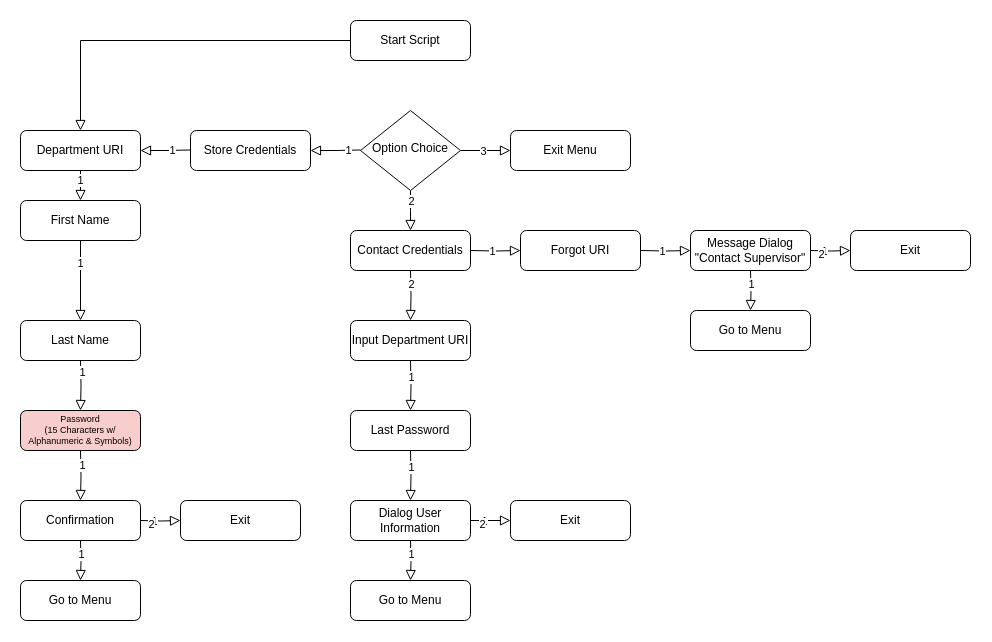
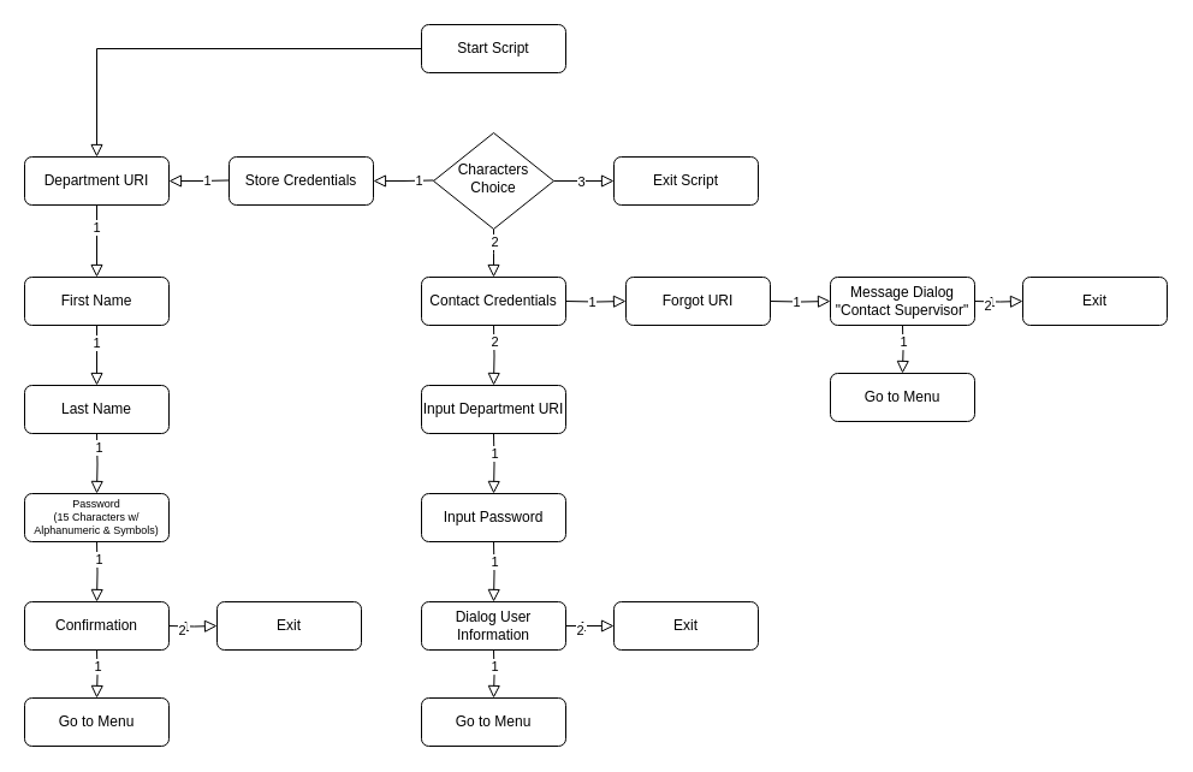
  <mxCell id="0" />
  <mxCell id="1" parent="0" />
  <mxCell id="2" value="" style="rounded=0;html=1;jettySize=auto;orthogonalLoop=1;fontSize=11;endArrow=block;endFill=0;endSize=8;strokeWidth=1;shadow=0;labelBackgroundColor=none;edgeStyle=orthogonalEdgeStyle;" parent="1" source="3" target="16" edge="1"><mxGeometry relative="1" as="geometry" /></mxCell>
  <mxCell id="3" value="Start Script" style="rounded=1;whiteSpace=wrap;html=1;fontSize=12;glass=0;strokeWidth=1;shadow=0;" parent="1" vertex="1"><mxGeometry x="350" y="20" width="120" height="40" as="geometry" /></mxCell>
  <mxCell id="4" value="" style="rounded=0;html=1;jettySize=auto;orthogonalLoop=1;fontSize=11;endArrow=block;endFill=0;endSize=8;strokeWidth=1;shadow=0;labelBackgroundColor=none;edgeStyle=orthogonalEdgeStyle;" parent="1" source="8" edge="1"><mxGeometry x="-1" relative="1" as="geometry"><mxPoint as="offset" /><mxPoint x="410" y="230" as="targetPoint" /></mxGeometry></mxCell>
  <mxCell id="5" value="2" style="edgeLabel;html=1;align=center;verticalAlign=middle;resizable=0;points=[];" vertex="1" connectable="0" parent="4"><mxGeometry x="-0.487" relative="1" as="geometry"><mxPoint as="offset" /></mxGeometry></mxCell>
  <mxCell id="6" value="" style="edgeStyle=orthogonalEdgeStyle;rounded=0;html=1;jettySize=auto;orthogonalLoop=1;fontSize=11;endArrow=block;endFill=0;endSize=8;strokeWidth=1;shadow=0;labelBackgroundColor=none;" parent="1" source="8" target="9" edge="1"><mxGeometry x="-0.2" relative="1" as="geometry"><mxPoint as="offset" /></mxGeometry></mxCell>
  <mxCell id="7" value="3" style="edgeLabel;html=1;align=center;verticalAlign=middle;resizable=0;points=[];" vertex="1" connectable="0" parent="6"><mxGeometry x="-0.12" relative="1" as="geometry"><mxPoint as="offset" /></mxGeometry></mxCell>
- <mxCell id="8" value="Option Choice" style="rhombus;whiteSpace=wrap;html=1;shadow=0;fontFamily=Helvetica;fontSize=12;align=center;strokeWidth=1;spacing=6;spacingTop=-4;" parent="1" vertex="1"><mxGeometry x="360" y="110" width="100" height="80" as="geometry" /></mxCell>
- <mxCell id="9" value="Exit Menu" style="rounded=1;whiteSpace=wrap;html=1;fontSize=12;glass=0;strokeWidth=1;shadow=0;" parent="1" vertex="1"><mxGeometry x="510" y="130" width="120" height="40" as="geometry" /></mxCell>
+ <mxCell id="8" value="Characters Choice" style="rhombus;whiteSpace=wrap;html=1;shadow=0;fontFamily=Helvetica;fontSize=12;align=center;strokeWidth=1;spacing=6;spacingTop=-4;" parent="1" vertex="1"><mxGeometry x="360" y="110" width="100" height="80" as="geometry" /></mxCell>
+ <mxCell id="9" value="Exit Script" style="rounded=1;whiteSpace=wrap;html=1;fontSize=12;glass=0;strokeWidth=1;shadow=0;" parent="1" vertex="1"><mxGeometry x="510" y="130" width="120" height="40" as="geometry" /></mxCell>
  <mxCell id="10" value="" style="rounded=0;html=1;jettySize=auto;orthogonalLoop=1;fontSize=11;endArrow=block;endFill=0;endSize=8;strokeWidth=1;shadow=0;labelBackgroundColor=none;edgeStyle=orthogonalEdgeStyle;exitX=0;exitY=0.5;exitDx=0;exitDy=0;" edge="1" parent="1"><mxGeometry x="-1" relative="1" as="geometry"><mxPoint as="offset" /><mxPoint x="360" y="149.48" as="sourcePoint" /><mxPoint x="310" y="150" as="targetPoint" /></mxGeometry></mxCell>
  <mxCell id="11" value="1" style="edgeLabel;html=1;align=center;verticalAlign=middle;resizable=0;points=[];" vertex="1" connectable="0" parent="10"><mxGeometry x="-0.487" relative="1" as="geometry"><mxPoint as="offset" /></mxGeometry></mxCell>
  <mxCell id="12" value="Store Credentials" style="rounded=1;whiteSpace=wrap;html=1;fontSize=12;glass=0;strokeWidth=1;shadow=0;" vertex="1" parent="1"><mxGeometry y="130" width="120" height="40" as="geometry" x="190" /></mxCell>
  <mxCell id="13" value="Contact Credentials" style="rounded=1;whiteSpace=wrap;html=1;fontSize=12;glass=0;strokeWidth=1;shadow=0;" vertex="1" parent="1"><mxGeometry x="350" y="230" width="120" height="40" as="geometry" /></mxCell>
  <mxCell id="14" value="" style="rounded=0;html=1;jettySize=auto;orthogonalLoop=1;fontSize=11;endArrow=block;endFill=0;endSize=8;strokeWidth=1;shadow=0;labelBackgroundColor=none;edgeStyle=orthogonalEdgeStyle;exitX=0;exitY=0.5;exitDx=0;exitDy=0;" edge="1" parent="1"><mxGeometry x="-1" relative="1" as="geometry"><mxPoint as="offset" /><mxPoint y="149.48" as="sourcePoint" x="190" /><mxPoint x="140" y="150" as="targetPoint" /></mxGeometry></mxCell>
  <mxCell id="15" value="1" style="edgeLabel;html=1;align=center;verticalAlign=middle;resizable=0;points=[];" vertex="1" connectable="0" parent="14"><mxGeometry x="-0.265" relative="1" as="geometry"><mxPoint as="offset" /></mxGeometry></mxCell>
  <mxCell id="16" value="Department URI" style="rounded=1;whiteSpace=wrap;html=1;fontSize=12;glass=0;strokeWidth=1;shadow=0;" vertex="1" parent="1"><mxGeometry x="20" y="130" width="120" height="40" as="geometry" /></mxCell>
- <mxCell id="17" value="First Name" style="rounded=1;whiteSpace=wrap;html=1;fontSize=12;glass=0;strokeWidth=1;shadow=0;" vertex="1" parent="1"><mxGeometry x="20" y="200" width="120" height="40" as="geometry" /></mxCell>
+ <mxCell id="17" value="First Name" style="rounded=1;whiteSpace=wrap;html=1;fontSize=12;glass=0;strokeWidth=1;shadow=0;" vertex="1" parent="1"><mxGeometry x="20" y="230" width="120" height="40" as="geometry" /></mxCell>
  <mxCell id="18" value="" style="rounded=0;html=1;jettySize=auto;orthogonalLoop=1;fontSize=11;endArrow=block;endFill=0;endSize=8;strokeWidth=1;shadow=0;labelBackgroundColor=none;edgeStyle=orthogonalEdgeStyle;exitX=0.5;exitY=1;exitDx=0;exitDy=0;entryX=0.5;entryY=0;entryDx=0;entryDy=0;" edge="1" parent="1" source="16" target="17"><mxGeometry x="-1" relative="1" as="geometry"><mxPoint as="offset" /><mxPoint x="105" y="190" as="sourcePoint" /><mxPoint x="55" y="190.52" as="targetPoint" /></mxGeometry></mxCell>
  <mxCell id="19" value="1" style="edgeLabel;html=1;align=center;verticalAlign=middle;resizable=0;points=[];" vertex="1" connectable="0" parent="18"><mxGeometry x="-0.4" y="-1" relative="1" as="geometry"><mxPoint as="offset" /></mxGeometry></mxCell>
  <mxCell id="20" value="Last Name" style="rounded=1;whiteSpace=wrap;html=1;fontSize=12;glass=0;strokeWidth=1;shadow=0;" vertex="1" parent="1"><mxGeometry x="20" y="320" width="120" height="40" as="geometry" /></mxCell>
  <mxCell id="21" value="" style="rounded=0;html=1;jettySize=auto;orthogonalLoop=1;fontSize=11;endArrow=block;endFill=0;endSize=8;strokeWidth=1;shadow=0;labelBackgroundColor=none;edgeStyle=orthogonalEdgeStyle;exitX=0.5;exitY=1;exitDx=0;exitDy=0;entryX=0.5;entryY=0;entryDx=0;entryDy=0;" edge="1" parent="1" target="20" source="17"><mxGeometry x="-1" relative="1" as="geometry"><mxPoint as="offset" /><mxPoint x="80" y="270" as="sourcePoint" /><mxPoint x="55" y="290.52" as="targetPoint" /></mxGeometry></mxCell>
  <mxCell id="22" value="1" style="edgeLabel;html=1;align=center;verticalAlign=middle;resizable=0;points=[];" vertex="1" connectable="0" parent="21"><mxGeometry x="-0.457" y="-1" relative="1" as="geometry"><mxPoint as="offset" /></mxGeometry></mxCell>
- <mxCell id="23" value="&lt;p style=&quot;line-height: 120%; font-size: 9px;&quot;&gt;Password&lt;br&gt;(15 Characters w/ Alphanumeric &amp;amp; Symbols)&lt;/p&gt;" style="rounded=1;whiteSpace=wrap;html=1;fontSize=12;glass=0;strokeWidth=1;shadow=0;fillColor=#f8cecc;" vertex="1" parent="1"><mxGeometry x="20" y="410" width="120" height="40" as="geometry" /></mxCell>
+ <mxCell id="23" value="&lt;p style=&quot;line-height: 120%; font-size: 9px;&quot;&gt;Password&lt;br&gt;(15 Characters w/ Alphanumeric &amp;amp; Symbols)&lt;/p&gt;" style="rounded=1;whiteSpace=wrap;html=1;fontSize=12;glass=0;strokeWidth=1;shadow=0;" vertex="1" parent="1"><mxGeometry x="20" y="410" width="120" height="40" as="geometry" /></mxCell>
  <mxCell id="24" value="" style="rounded=0;html=1;jettySize=auto;orthogonalLoop=1;fontSize=11;endArrow=block;endFill=0;endSize=8;strokeWidth=1;shadow=0;labelBackgroundColor=none;edgeStyle=orthogonalEdgeStyle;exitX=0.5;exitY=1;exitDx=0;exitDy=0;entryX=0.5;entryY=0;entryDx=0;entryDy=0;" edge="1" parent="1" target="23"><mxGeometry x="-1" relative="1" as="geometry"><mxPoint as="offset" /><mxPoint x="80" y="360" as="sourcePoint" /><mxPoint x="55" y="380.52" as="targetPoint" /></mxGeometry></mxCell>
  <mxCell id="25" value="1" style="edgeLabel;html=1;align=center;verticalAlign=middle;resizable=0;points=[];" vertex="1" connectable="0" parent="24"><mxGeometry x="-0.519" y="1" relative="1" as="geometry"><mxPoint as="offset" /></mxGeometry></mxCell>
  <mxCell id="26" value="Confirmation" style="rounded=1;whiteSpace=wrap;html=1;fontSize=12;glass=0;strokeWidth=1;shadow=0;" vertex="1" parent="1"><mxGeometry x="20" y="500" width="120" height="40" as="geometry" /></mxCell>
  <mxCell id="27" value="" style="rounded=0;html=1;jettySize=auto;orthogonalLoop=1;fontSize=11;endArrow=block;endFill=0;endSize=8;strokeWidth=1;shadow=0;labelBackgroundColor=none;edgeStyle=orthogonalEdgeStyle;exitX=0.5;exitY=1;exitDx=0;exitDy=0;entryX=0.5;entryY=0;entryDx=0;entryDy=0;" edge="1" parent="1" target="26"><mxGeometry x="-1" relative="1" as="geometry"><mxPoint as="offset" /><mxPoint x="80" y="450" as="sourcePoint" /><mxPoint x="55" y="470.52" as="targetPoint" /></mxGeometry></mxCell>
  <mxCell id="28" value="1" style="edgeLabel;html=1;align=center;verticalAlign=middle;resizable=0;points=[];" vertex="1" connectable="0" parent="27"><mxGeometry x="-0.406" y="1" relative="1" as="geometry"><mxPoint as="offset" /></mxGeometry></mxCell>
  <mxCell id="29" value="Input Department URI" style="rounded=1;whiteSpace=wrap;html=1;fontSize=12;glass=0;strokeWidth=1;shadow=0;" vertex="1" parent="1"><mxGeometry x="350" y="320" width="120" height="40" as="geometry" /></mxCell>
  <mxCell id="30" value="" style="rounded=0;html=1;jettySize=auto;orthogonalLoop=1;fontSize=11;endArrow=block;endFill=0;endSize=8;strokeWidth=1;shadow=0;labelBackgroundColor=none;edgeStyle=orthogonalEdgeStyle;exitX=0.5;exitY=1;exitDx=0;exitDy=0;entryX=0.5;entryY=0;entryDx=0;entryDy=0;" edge="1" parent="1" target="29"><mxGeometry x="-1" relative="1" as="geometry"><mxPoint as="offset" /><mxPoint x="410" y="270" as="sourcePoint" /><mxPoint x="385" y="290.52" as="targetPoint" /></mxGeometry></mxCell>
  <mxCell id="31" value="2" style="edgeLabel;html=1;align=center;verticalAlign=middle;resizable=0;points=[];" vertex="1" connectable="0" parent="30"><mxGeometry x="-0.442" y="2" relative="1" as="geometry"><mxPoint x="-2" as="offset" /></mxGeometry></mxCell>
- <mxCell id="32" value="Last Password" style="rounded=1;whiteSpace=wrap;html=1;fontSize=12;glass=0;strokeWidth=1;shadow=0;" vertex="1" parent="1"><mxGeometry x="350" y="410" width="120" height="40" as="geometry" /></mxCell>
+ <mxCell id="32" value="Input Password" style="rounded=1;whiteSpace=wrap;html=1;fontSize=12;glass=0;strokeWidth=1;shadow=0;" vertex="1" parent="1"><mxGeometry x="350" y="410" width="120" height="40" as="geometry" /></mxCell>
  <mxCell id="33" value="" style="rounded=0;html=1;jettySize=auto;orthogonalLoop=1;fontSize=11;endArrow=block;endFill=0;endSize=8;strokeWidth=1;shadow=0;labelBackgroundColor=none;edgeStyle=orthogonalEdgeStyle;exitX=0.5;exitY=1;exitDx=0;exitDy=0;entryX=0.5;entryY=0;entryDx=0;entryDy=0;" edge="1" parent="1" target="32"><mxGeometry x="-1" relative="1" as="geometry"><mxPoint as="offset" /><mxPoint x="410" y="360" as="sourcePoint" /><mxPoint x="385" y="380.52" as="targetPoint" /></mxGeometry></mxCell>
  <mxCell id="34" value="1" style="edgeLabel;html=1;align=center;verticalAlign=middle;resizable=0;points=[];" vertex="1" connectable="0" parent="33"><mxGeometry x="-0.331" relative="1" as="geometry"><mxPoint as="offset" /></mxGeometry></mxCell>
  <mxCell id="35" value="" style="edgeStyle=orthogonalEdgeStyle;rounded=0;html=1;jettySize=auto;orthogonalLoop=1;fontSize=11;endArrow=block;endFill=0;endSize=8;strokeWidth=1;shadow=0;labelBackgroundColor=none;" edge="1" parent="1" target="37"><mxGeometry x="-0.2" relative="1" as="geometry"><mxPoint as="offset" /><mxPoint x="470" y="250" as="sourcePoint" /></mxGeometry></mxCell>
  <mxCell id="36" value="1" style="edgeLabel;html=1;align=center;verticalAlign=middle;resizable=0;points=[];" vertex="1" connectable="0" parent="35"><mxGeometry x="-0.12" relative="1" as="geometry"><mxPoint as="offset" /></mxGeometry></mxCell>
  <mxCell id="37" value="Forgot URI" style="rounded=1;whiteSpace=wrap;html=1;fontSize=12;glass=0;strokeWidth=1;shadow=0;" vertex="1" parent="1"><mxGeometry x="520" y="230" width="120" height="40" as="geometry" /></mxCell>
  <mxCell id="38" value="" style="edgeStyle=orthogonalEdgeStyle;rounded=0;html=1;jettySize=auto;orthogonalLoop=1;fontSize=11;endArrow=block;endFill=0;endSize=8;strokeWidth=1;shadow=0;labelBackgroundColor=none;" edge="1" parent="1" target="40"><mxGeometry x="-0.2" relative="1" as="geometry"><mxPoint as="offset" /><mxPoint x="640" y="250" as="sourcePoint" /></mxGeometry></mxCell>
  <mxCell id="39" value="1" style="edgeLabel;html=1;align=center;verticalAlign=middle;resizable=0;points=[];" vertex="1" connectable="0" parent="38"><mxGeometry x="-0.12" relative="1" as="geometry"><mxPoint as="offset" /></mxGeometry></mxCell>
  <mxCell id="40" value="Message Dialog&lt;br&gt;&quot;Contact Supervisor&quot;" style="rounded=1;whiteSpace=wrap;html=1;fontSize=12;glass=0;strokeWidth=1;shadow=0;" vertex="1" parent="1"><mxGeometry x="690" y="230" width="120" height="40" as="geometry" /></mxCell>
  <mxCell id="41" value="Dialog User Information" style="rounded=1;whiteSpace=wrap;html=1;fontSize=12;glass=0;strokeWidth=1;shadow=0;" vertex="1" parent="1"><mxGeometry x="350" y="500" width="120" height="40" as="geometry" /></mxCell>
  <mxCell id="42" value="" style="rounded=0;html=1;jettySize=auto;orthogonalLoop=1;fontSize=11;endArrow=block;endFill=0;endSize=8;strokeWidth=1;shadow=0;labelBackgroundColor=none;edgeStyle=orthogonalEdgeStyle;exitX=0.5;exitY=1;exitDx=0;exitDy=0;entryX=0.5;entryY=0;entryDx=0;entryDy=0;" edge="1" parent="1" target="41"><mxGeometry x="-1" relative="1" as="geometry"><mxPoint as="offset" /><mxPoint x="410" y="450" as="sourcePoint" /><mxPoint x="385" y="470.52" as="targetPoint" /></mxGeometry></mxCell>
  <mxCell id="43" value="1" style="edgeLabel;html=1;align=center;verticalAlign=middle;resizable=0;points=[];" vertex="1" connectable="0" parent="42"><mxGeometry x="-0.331" relative="1" as="geometry"><mxPoint as="offset" /></mxGeometry></mxCell>
  <mxCell id="44" value="Go to Menu" style="rounded=1;whiteSpace=wrap;html=1;fontSize=12;glass=0;strokeWidth=1;shadow=0;" vertex="1" parent="1"><mxGeometry x="350" y="580" width="120" height="40" as="geometry" /></mxCell>
  <mxCell id="45" value="" style="rounded=0;html=1;jettySize=auto;orthogonalLoop=1;fontSize=11;endArrow=block;endFill=0;endSize=8;strokeWidth=1;shadow=0;labelBackgroundColor=none;edgeStyle=orthogonalEdgeStyle;exitX=0.5;exitY=1;exitDx=0;exitDy=0;entryX=0.5;entryY=0;entryDx=0;entryDy=0;" edge="1" parent="1" target="44"><mxGeometry x="-1" relative="1" as="geometry"><mxPoint as="offset" /><mxPoint x="410" y="540" as="sourcePoint" /><mxPoint x="385" y="560.52" as="targetPoint" /></mxGeometry></mxCell>
  <mxCell id="46" value="1" style="edgeLabel;html=1;align=center;verticalAlign=middle;resizable=0;points=[];" vertex="1" connectable="0" parent="45"><mxGeometry x="-0.331" relative="1" as="geometry"><mxPoint as="offset" /></mxGeometry></mxCell>
  <mxCell id="47" value="Exit" style="rounded=1;whiteSpace=wrap;html=1;fontSize=12;glass=0;strokeWidth=1;shadow=0;" vertex="1" parent="1"><mxGeometry x="510" y="500" width="120" height="40" as="geometry" /></mxCell>
  <mxCell id="48" value="" style="rounded=0;html=1;jettySize=auto;orthogonalLoop=1;fontSize=11;endArrow=block;endFill=0;endSize=8;strokeWidth=1;shadow=0;labelBackgroundColor=none;edgeStyle=orthogonalEdgeStyle;exitX=1;exitY=0.5;exitDx=0;exitDy=0;entryX=0;entryY=0.5;entryDx=0;entryDy=0;" edge="1" parent="1" target="47" source="41"><mxGeometry x="-1" relative="1" as="geometry"><mxPoint as="offset" /><mxPoint x="610" y="450" as="sourcePoint" /><mxPoint x="585" y="470.52" as="targetPoint" /></mxGeometry></mxCell>
  <mxCell id="49" value="1" style="edgeLabel;html=1;align=center;verticalAlign=middle;resizable=0;points=[];" vertex="1" connectable="0" parent="48"><mxGeometry x="-0.331" relative="1" as="geometry"><mxPoint as="offset" /></mxGeometry></mxCell>
  <mxCell id="50" value="2" style="edgeLabel;html=1;align=center;verticalAlign=middle;resizable=0;points=[];" vertex="1" connectable="0" parent="48"><mxGeometry x="-0.471" y="-3" relative="1" as="geometry"><mxPoint as="offset" /></mxGeometry></mxCell>
  <mxCell id="51" value="Go to Menu" style="rounded=1;whiteSpace=wrap;html=1;fontSize=12;glass=0;strokeWidth=1;shadow=0;" vertex="1" parent="1"><mxGeometry x="20" y="580" width="120" height="40" as="geometry" /></mxCell>
  <mxCell id="52" value="" style="rounded=0;html=1;jettySize=auto;orthogonalLoop=1;fontSize=11;endArrow=block;endFill=0;endSize=8;strokeWidth=1;shadow=0;labelBackgroundColor=none;edgeStyle=orthogonalEdgeStyle;exitX=0.5;exitY=1;exitDx=0;exitDy=0;entryX=0.5;entryY=0;entryDx=0;entryDy=0;" edge="1" target="51" parent="1"><mxGeometry x="-1" relative="1" as="geometry"><mxPoint as="offset" /><mxPoint x="80" y="540" as="sourcePoint" /><mxPoint x="55" y="560.52" as="targetPoint" /></mxGeometry></mxCell>
  <mxCell id="53" value="1" style="edgeLabel;html=1;align=center;verticalAlign=middle;resizable=0;points=[];" vertex="1" connectable="0" parent="52"><mxGeometry x="-0.331" relative="1" as="geometry"><mxPoint as="offset" /></mxGeometry></mxCell>
  <mxCell id="54" value="Exit" style="rounded=1;whiteSpace=wrap;html=1;fontSize=12;glass=0;strokeWidth=1;shadow=0;" vertex="1" parent="1"><mxGeometry x="180" y="500" width="120" height="40" as="geometry" /></mxCell>
  <mxCell id="55" value="" style="rounded=0;html=1;jettySize=auto;orthogonalLoop=1;fontSize=11;endArrow=block;endFill=0;endSize=8;strokeWidth=1;shadow=0;labelBackgroundColor=none;edgeStyle=orthogonalEdgeStyle;exitX=1;exitY=0.5;exitDx=0;exitDy=0;entryX=0;entryY=0.5;entryDx=0;entryDy=0;" edge="1" target="54" parent="1"><mxGeometry x="-1" relative="1" as="geometry"><mxPoint as="offset" /><mxPoint x="140" y="520" as="sourcePoint" /><mxPoint x="255" y="470.52" as="targetPoint" /></mxGeometry></mxCell>
  <mxCell id="56" value="1" style="edgeLabel;html=1;align=center;verticalAlign=middle;resizable=0;points=[];" vertex="1" connectable="0" parent="55"><mxGeometry x="-0.331" relative="1" as="geometry"><mxPoint as="offset" /></mxGeometry></mxCell>
  <mxCell id="57" value="2" style="edgeLabel;html=1;align=center;verticalAlign=middle;resizable=0;points=[];" vertex="1" connectable="0" parent="55"><mxGeometry x="-0.471" y="-3" relative="1" as="geometry"><mxPoint as="offset" /></mxGeometry></mxCell>
  <mxCell id="58" value="Go to Menu" style="rounded=1;whiteSpace=wrap;html=1;fontSize=12;glass=0;strokeWidth=1;shadow=0;" vertex="1" parent="1"><mxGeometry x="690" y="310" width="120" height="40" as="geometry" /></mxCell>
  <mxCell id="59" value="" style="rounded=0;html=1;jettySize=auto;orthogonalLoop=1;fontSize=11;endArrow=block;endFill=0;endSize=8;strokeWidth=1;shadow=0;labelBackgroundColor=none;edgeStyle=orthogonalEdgeStyle;exitX=0.5;exitY=1;exitDx=0;exitDy=0;entryX=0.5;entryY=0;entryDx=0;entryDy=0;" edge="1" target="58" parent="1"><mxGeometry x="-1" relative="1" as="geometry"><mxPoint as="offset" /><mxPoint x="750" y="270" as="sourcePoint" /><mxPoint x="725" y="290.52" as="targetPoint" /></mxGeometry></mxCell>
  <mxCell id="60" value="1" style="edgeLabel;html=1;align=center;verticalAlign=middle;resizable=0;points=[];" vertex="1" connectable="0" parent="59"><mxGeometry x="-0.331" relative="1" as="geometry"><mxPoint as="offset" /></mxGeometry></mxCell>
  <mxCell id="61" value="Exit" style="rounded=1;whiteSpace=wrap;html=1;fontSize=12;glass=0;strokeWidth=1;shadow=0;" vertex="1" parent="1"><mxGeometry x="850" y="230" width="120" height="40" as="geometry" /></mxCell>
  <mxCell id="62" value="" style="rounded=0;html=1;jettySize=auto;orthogonalLoop=1;fontSize=11;endArrow=block;endFill=0;endSize=8;strokeWidth=1;shadow=0;labelBackgroundColor=none;edgeStyle=orthogonalEdgeStyle;exitX=1;exitY=0.5;exitDx=0;exitDy=0;entryX=0;entryY=0.5;entryDx=0;entryDy=0;" edge="1" target="61" parent="1"><mxGeometry x="-1" relative="1" as="geometry"><mxPoint as="offset" /><mxPoint x="810" y="250" as="sourcePoint" /><mxPoint x="925" y="200.52" as="targetPoint" /></mxGeometry></mxCell>
  <mxCell id="63" value="1" style="edgeLabel;html=1;align=center;verticalAlign=middle;resizable=0;points=[];" vertex="1" connectable="0" parent="62"><mxGeometry x="-0.331" relative="1" as="geometry"><mxPoint as="offset" /></mxGeometry></mxCell>
  <mxCell id="64" value="2" style="edgeLabel;html=1;align=center;verticalAlign=middle;resizable=0;points=[];" vertex="1" connectable="0" parent="62"><mxGeometry x="-0.471" y="-3" relative="1" as="geometry"><mxPoint as="offset" /></mxGeometry></mxCell>
